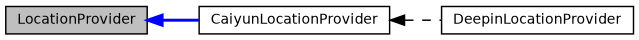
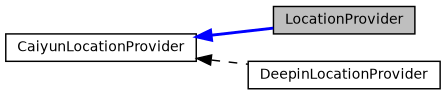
  digraph {
    rankdir=LR
    node [color=black fillcolor=white fontname=Helvetica fontsize=10 shape=record style=filled]
    edge [dir=back fontname=Helvetica fontsize=10 labelfontname=Helvetica labelfontsize=10]
    n1 [fillcolor=grey75 fontcolor=black height=0.2 label=LocationProvider width=0.4]
    n2 [height=0.2 label=CaiyunLocationProvider width=0.4]
    n3 [height=0.2 label=DeepinLocationProvider width=0.4]
-   n1 -> n2 [color=blue style=bold]
+   n2 -> n1 [color=blue style=bold]
    n2 -> n3 [color=black style=dashed]
  }
